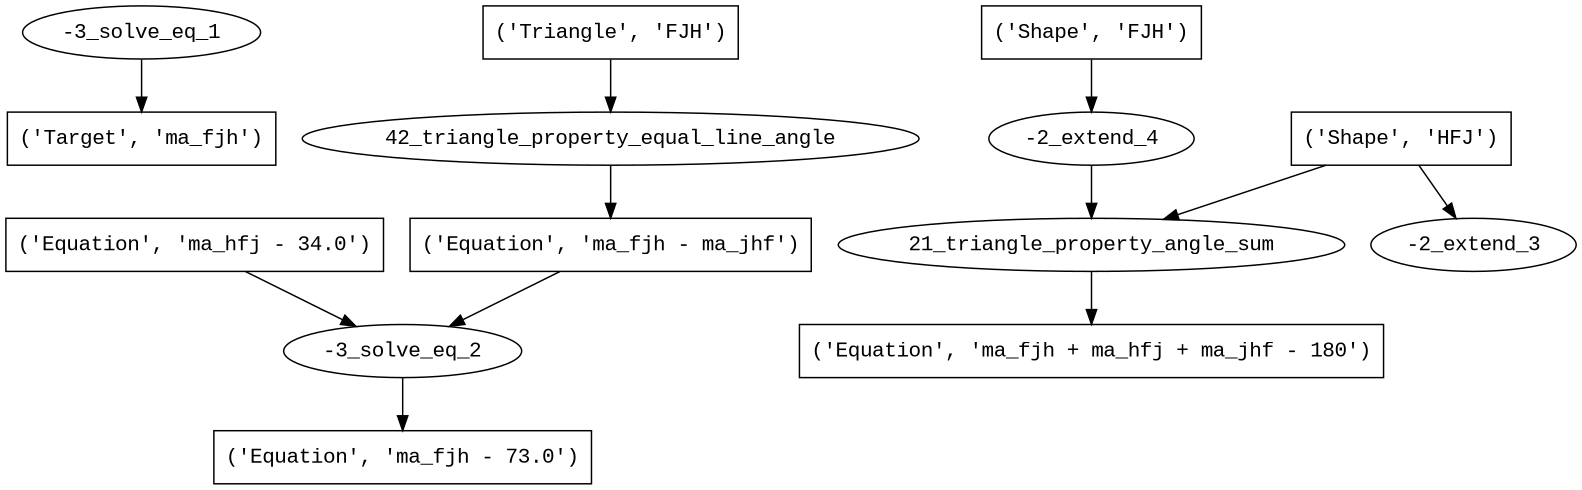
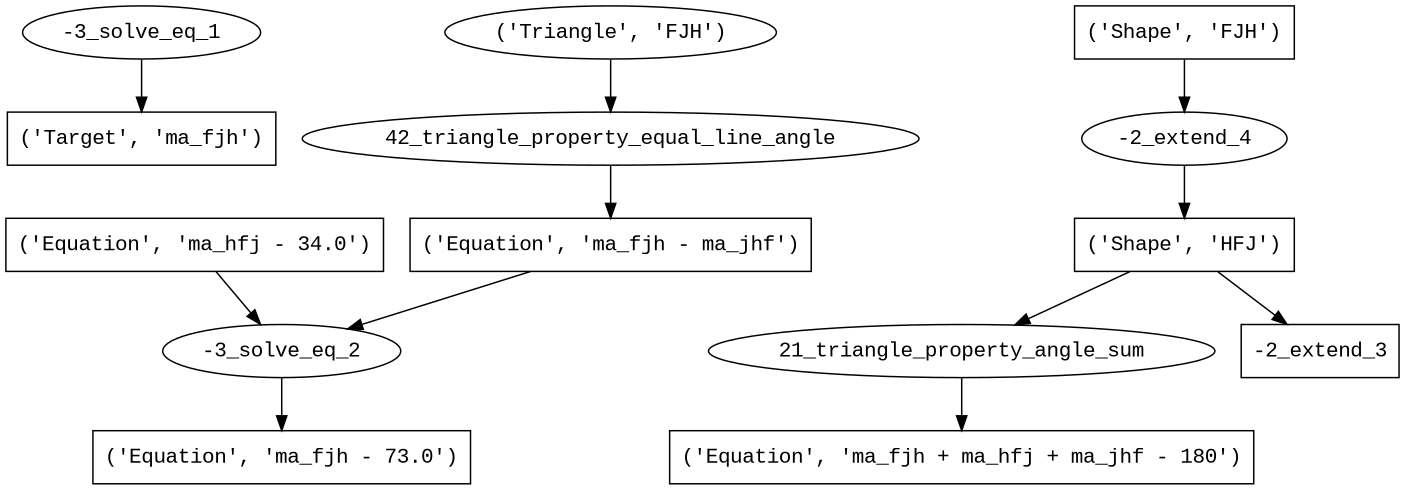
  digraph {
    fontname="Liberation Mono"
    node [fontname="Liberation Mono" shape=box]
    edge [fontname="Liberation Mono"]
    n1 [label="('Target', 'ma_fjh')"]
    n2 [label="-3_solve_eq_1" shape=""]
    n3 [label="('Equation', 'ma_fjh - 73.0')"]
    n4 [label="-3_solve_eq_2" shape=""]
    n5 [label="('Equation', 'ma_hfj - 34.0')"]
    n6 [label="('Equation', 'ma_fjh - ma_jhf')"]
    n7 [label="('Equation', 'ma_fjh + ma_hfj + ma_jhf - 180')"]
    n8 [label="42_triangle_property_equal_line_angle" shape=""]
-   n9 [label="('Triangle', 'FJH')"]
+   n9 [label="('Triangle', 'FJH')" shape=ellipse]
    n10 [label="21_triangle_property_angle_sum" shape=""]
    n11 [label="('Shape', 'HFJ')"]
-   n12 [label="-2_extend_3" shape=""]
+   n12 [label="-2_extend_3"]
    n13 [label="-2_extend_4" shape=""]
    n14 [label="('Shape', 'FJH')"]
    n2 -> n1
    n4 -> n3
    n5 -> n4
    n6 -> n4
    n8 -> n6
    n9 -> n8
    n10 -> n7
    n11 -> n10
    n11 -> n12
-   n13 -> n10
+   n13 -> n11
    n14 -> n13
  }
